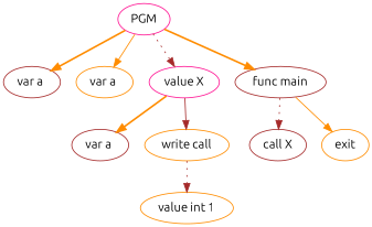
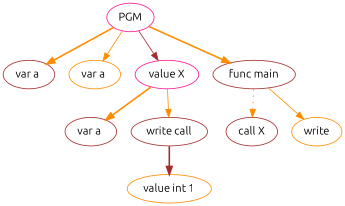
  digraph {
    fontname=Ubuntu
    node [color=brown fontname=Ubuntu shape=ellipse]
    edge [color=darkorange fontname=Ubuntu style=bold]
    n1 [color=deeppink label=PGM]
    n2 [label="var a "]
    n3 [color=darkorange label="var a "]
    n4 [color=deeppink label="value X"]
    n5 [label="func main"]
    n6 [label="var a "]
-   n7 [color=darkorange label="write call"]
+   n7 [label="write call"]
    n8 [label="call X"]
-   n9 [color=darkorange label=exit]
+   n9 [color=darkorange label=write]
    n10 [color=darkorange label="value int 1"]
    n1 -> n2
    n1 -> n3 [style=solid]
-   n1 -> n4 [color=brown style=dotted]
+   n1 -> n4 [color=brown style=solid]
    n1 -> n5
    n4 -> n6
-   n4 -> n7 [color=brown style=solid]
-   n5 -> n8 [color=brown style=dotted]
+   n4 -> n7 [style=solid]
+   n5 -> n8 [style=dotted]
    n5 -> n9 [style=solid]
-   n7 -> n10 [color=brown style=dotted]
+   n7 -> n10 [color=brown]
  }
